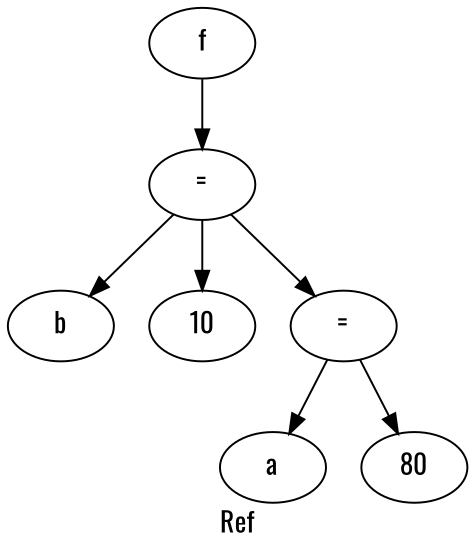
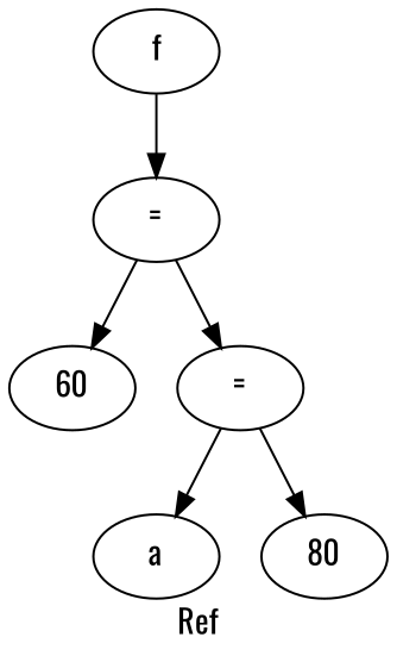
  digraph {
    fontname=Oswald
    label=Ref
    node [fontname=Oswald]
    edge [fontname=Oswald]
    n1 [label=f]
    n2 [label="="]
-   n3 [label=b]
-   n4 [label=10]
+   n4 [label=60]
    n5 [label="="]
    n6 [label=a]
    n7 [label=80]
    n1 -> n2
-   n2 -> n3
    n2 -> n4
    n2 -> n5
    n5 -> n6
    n5 -> n7
  }
